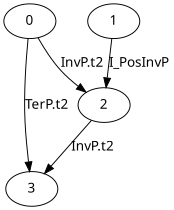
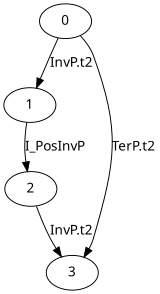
  digraph {
    fontname="Noto Sans"
    node [fontname="Noto Sans"]
    edge [fontname="Noto Sans"]
    0
    1
    3
    2
-   0 -> 2 [label="InvP.t2"]
+   0 -> 1 [label="InvP.t2"]
    0 -> 3 [label="TerP.t2"]
    1 -> 2 [label=I_PosInvP]
    2 -> 3 [label="InvP.t2"]
  }
